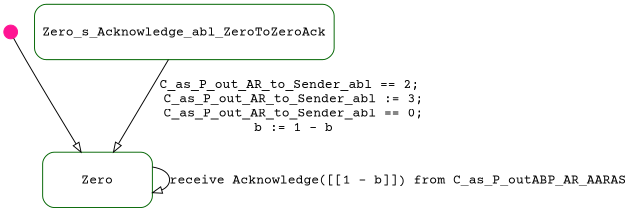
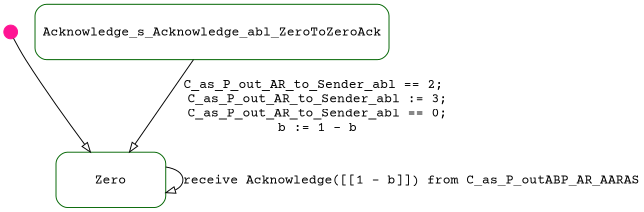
  digraph {
    compound=true
    fontname="Courier Prime"
    rank=LR
    node [color=darkgreen fontname="Courier Prime" shape=Mrecord]
    edge [arrowhead=onormal fontname="Courier Prime" style=solid]
    Zero_extra [color=deeppink height=0.2 shape=point]
    Zero [height=0.8 width=1.6]
-   Zero_s_Acknowledge_abl_ZeroToZeroAck [height=0.8 width=1.6]
+   Zero_s_Acknowledge_abl_ZeroToZeroAck [height=0.8 width=1.6 label=Acknowledge_s_Acknowledge_abl_ZeroToZeroAck]
    Zero_extra -> Zero
    Zero -> Zero [label="receive Acknowledge([[1 - b]]) from C_as_P_outABP_AR_AARAS"]
    Zero_s_Acknowledge_abl_ZeroToZeroAck -> Zero [label="C_as_P_out_AR_to_Sender_abl == 2;\n C_as_P_out_AR_to_Sender_abl := 3;\n C_as_P_out_AR_to_Sender_abl == 0;\n b := 1 - b"]
  }
